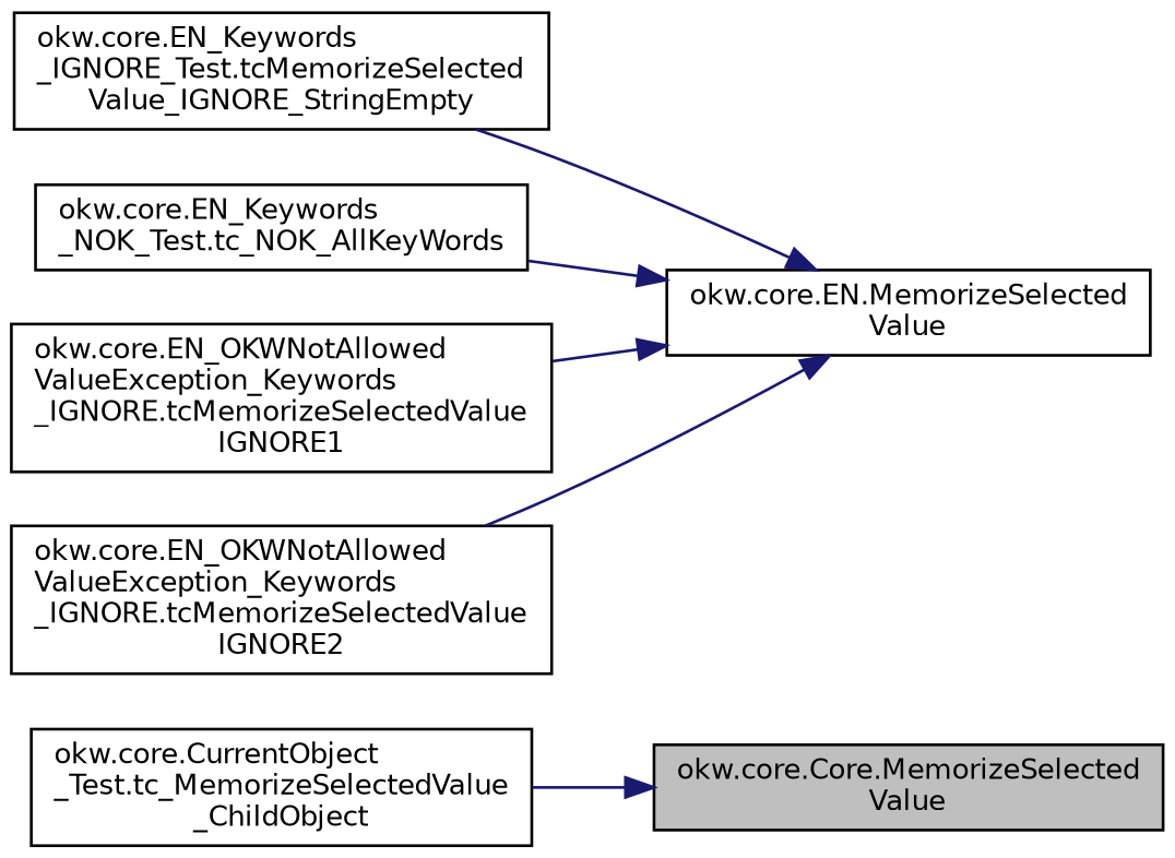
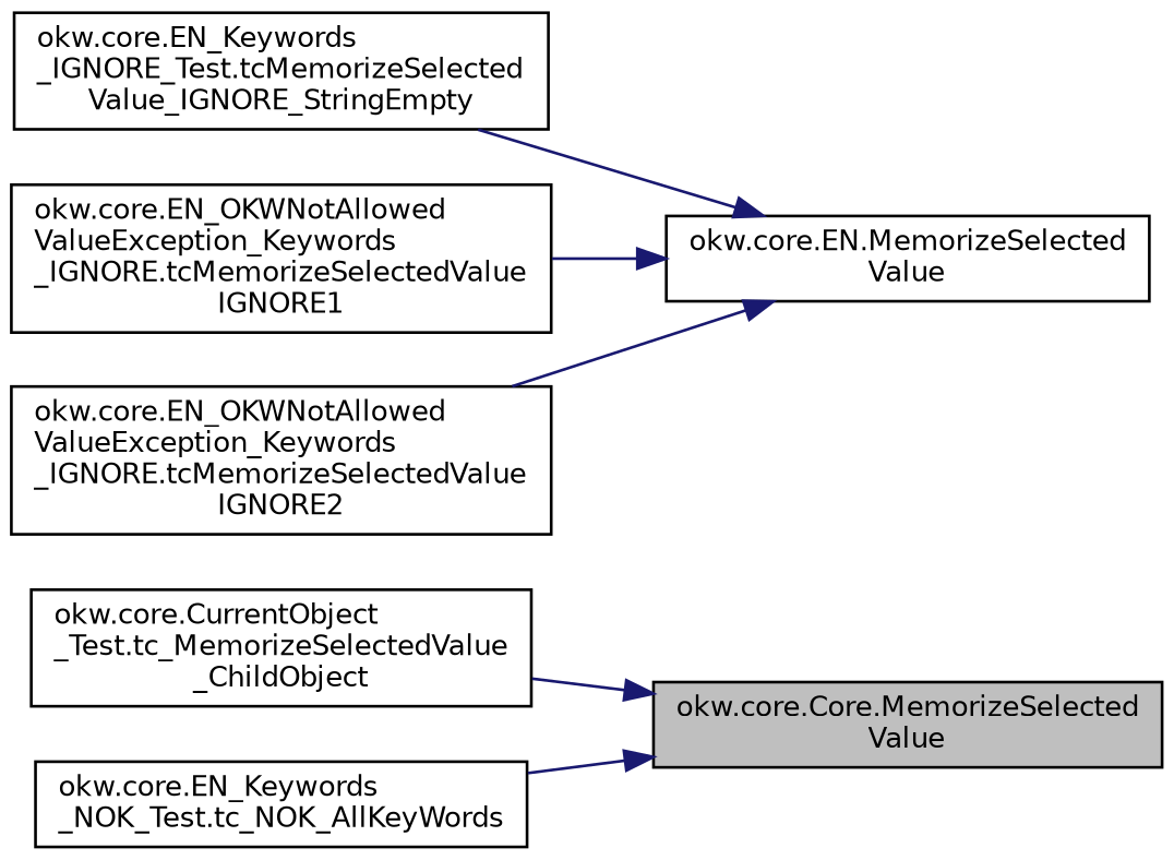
  digraph {
    rankdir=RL
    node [color=black fillcolor=white fontname=Helvetica fontsize=10 shape=record style=filled]
    edge [color=midnightblue dir=back fontname=Helvetica fontsize=10 labelfontname=Helvetica labelfontsize=10 style=solid]
    n1 [fillcolor=grey75 fontcolor=black height=0.2 label="okw.core.Core.MemorizeSelected\lValue" width=0.4]
    n2 [height=0.2 label="okw.core.CurrentObject\l_Test.tc_MemorizeSelectedValue\l_ChildObject" width=0.4]
    n3 [height=0.2 label="okw.core.EN.MemorizeSelected\lValue" width=0.4]
    n4 [height=0.2 label="okw.core.EN_Keywords\l_IGNORE_Test.tcMemorizeSelected\lValue_IGNORE_StringEmpty" width=0.4]
    n5 [height=0.2 label="okw.core.EN_Keywords\l_NOK_Test.tc_NOK_AllKeyWords" width=0.4]
    n6 [height=0.2 label="okw.core.EN_OKWNotAllowed\lValueException_Keywords\l_IGNORE.tcMemorizeSelectedValue\lIGNORE1" width=0.4]
    n7 [height=0.2 label="okw.core.EN_OKWNotAllowed\lValueException_Keywords\l_IGNORE.tcMemorizeSelectedValue\lIGNORE2" width=0.4]
    n1 -> n2
    n3 -> n4
-   n3 -> n5
+   n1 -> n5
    n3 -> n6
    n3 -> n7
  }
